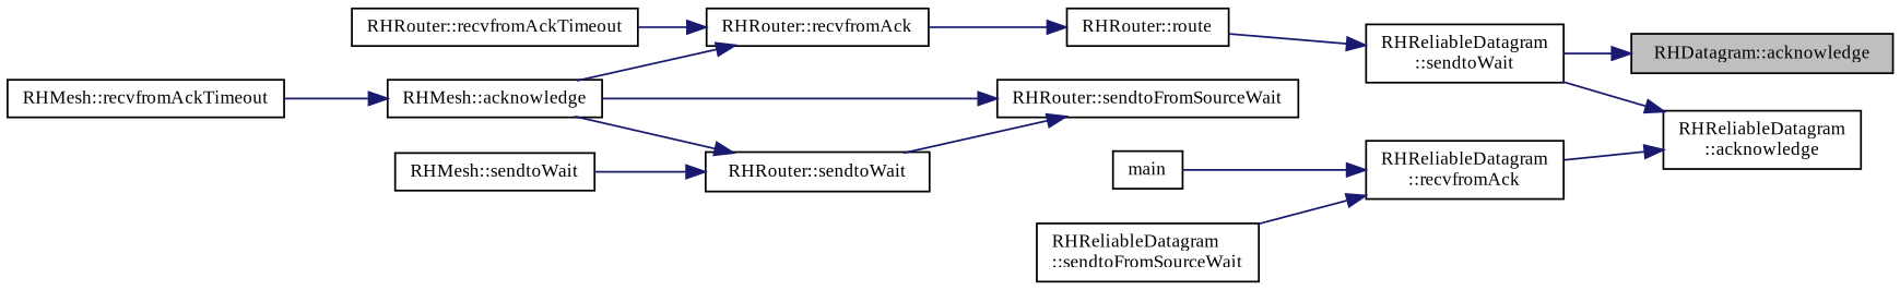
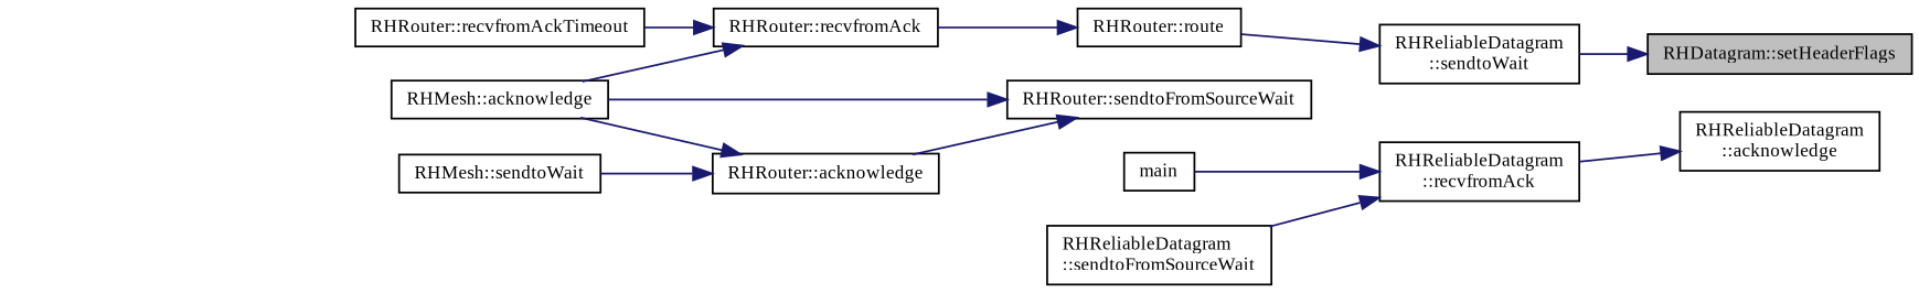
  digraph {
    fontname="Liberation Serif"
    rankdir=RL
    node [color=black fillcolor=white fontname="Liberation Serif" fontsize=10 shape=record style=filled]
    edge [color=midnightblue dir=back fontname="Liberation Serif" fontsize=10 labelfontname=Helvetica labelfontsize=10 style=solid]
-   n1 [fillcolor=grey75 fontcolor=black height=0.2 label="RHDatagram::acknowledge" width=0.4]
+   n1 [fillcolor=grey75 fontcolor=black height=0.2 label="RHDatagram::setHeaderFlags" width=0.4]
    n2 [height=0.2 label="RHReliableDatagram\l::sendtoWait" width=0.4]
    n3 [height=0.2 label="RHReliableDatagram\l::acknowledge" width=0.4]
    n4 [height=0.2 label="RHReliableDatagram\l::recvfromAck" width=0.4]
    n5 [height=0.2 label="RHRouter::route" width=0.4]
    n6 [height=0.2 label=main width=0.4]
    n7 [height=0.2 label="RHReliableDatagram\l::sendtoFromSourceWait" width=0.4]
    n8 [height=0.2 label="RHRouter::recvfromAck" width=0.4]
    n9 [height=0.2 label="RHMesh::acknowledge" width=0.4]
    n10 [height=0.2 label="RHRouter::recvfromAckTimeout" width=0.4]
-   n11 [height=0.2 label="RHMesh::recvfromAckTimeout" width=0.4]
    n12 [height=0.2 label="RHMesh::sendtoWait" width=0.4]
    n13 [height=0.2 label="RHRouter::sendtoFromSourceWait" width=0.4]
-   n14 [height=0.2 label="RHRouter::sendtoWait" width=0.4]
+   n14 [height=0.2 label="RHRouter::acknowledge" width=0.4]
    n1 -> n2
    n2 -> n5
-   n3 -> n2
    n3 -> n4
    n4 -> n6
    n4 -> n7
    n5 -> n8
    n8 -> n9
    n8 -> n10
-   n9 -> n11
    n13 -> n9
    n13 -> n14
    n14 -> n9
    n14 -> n12
  }
